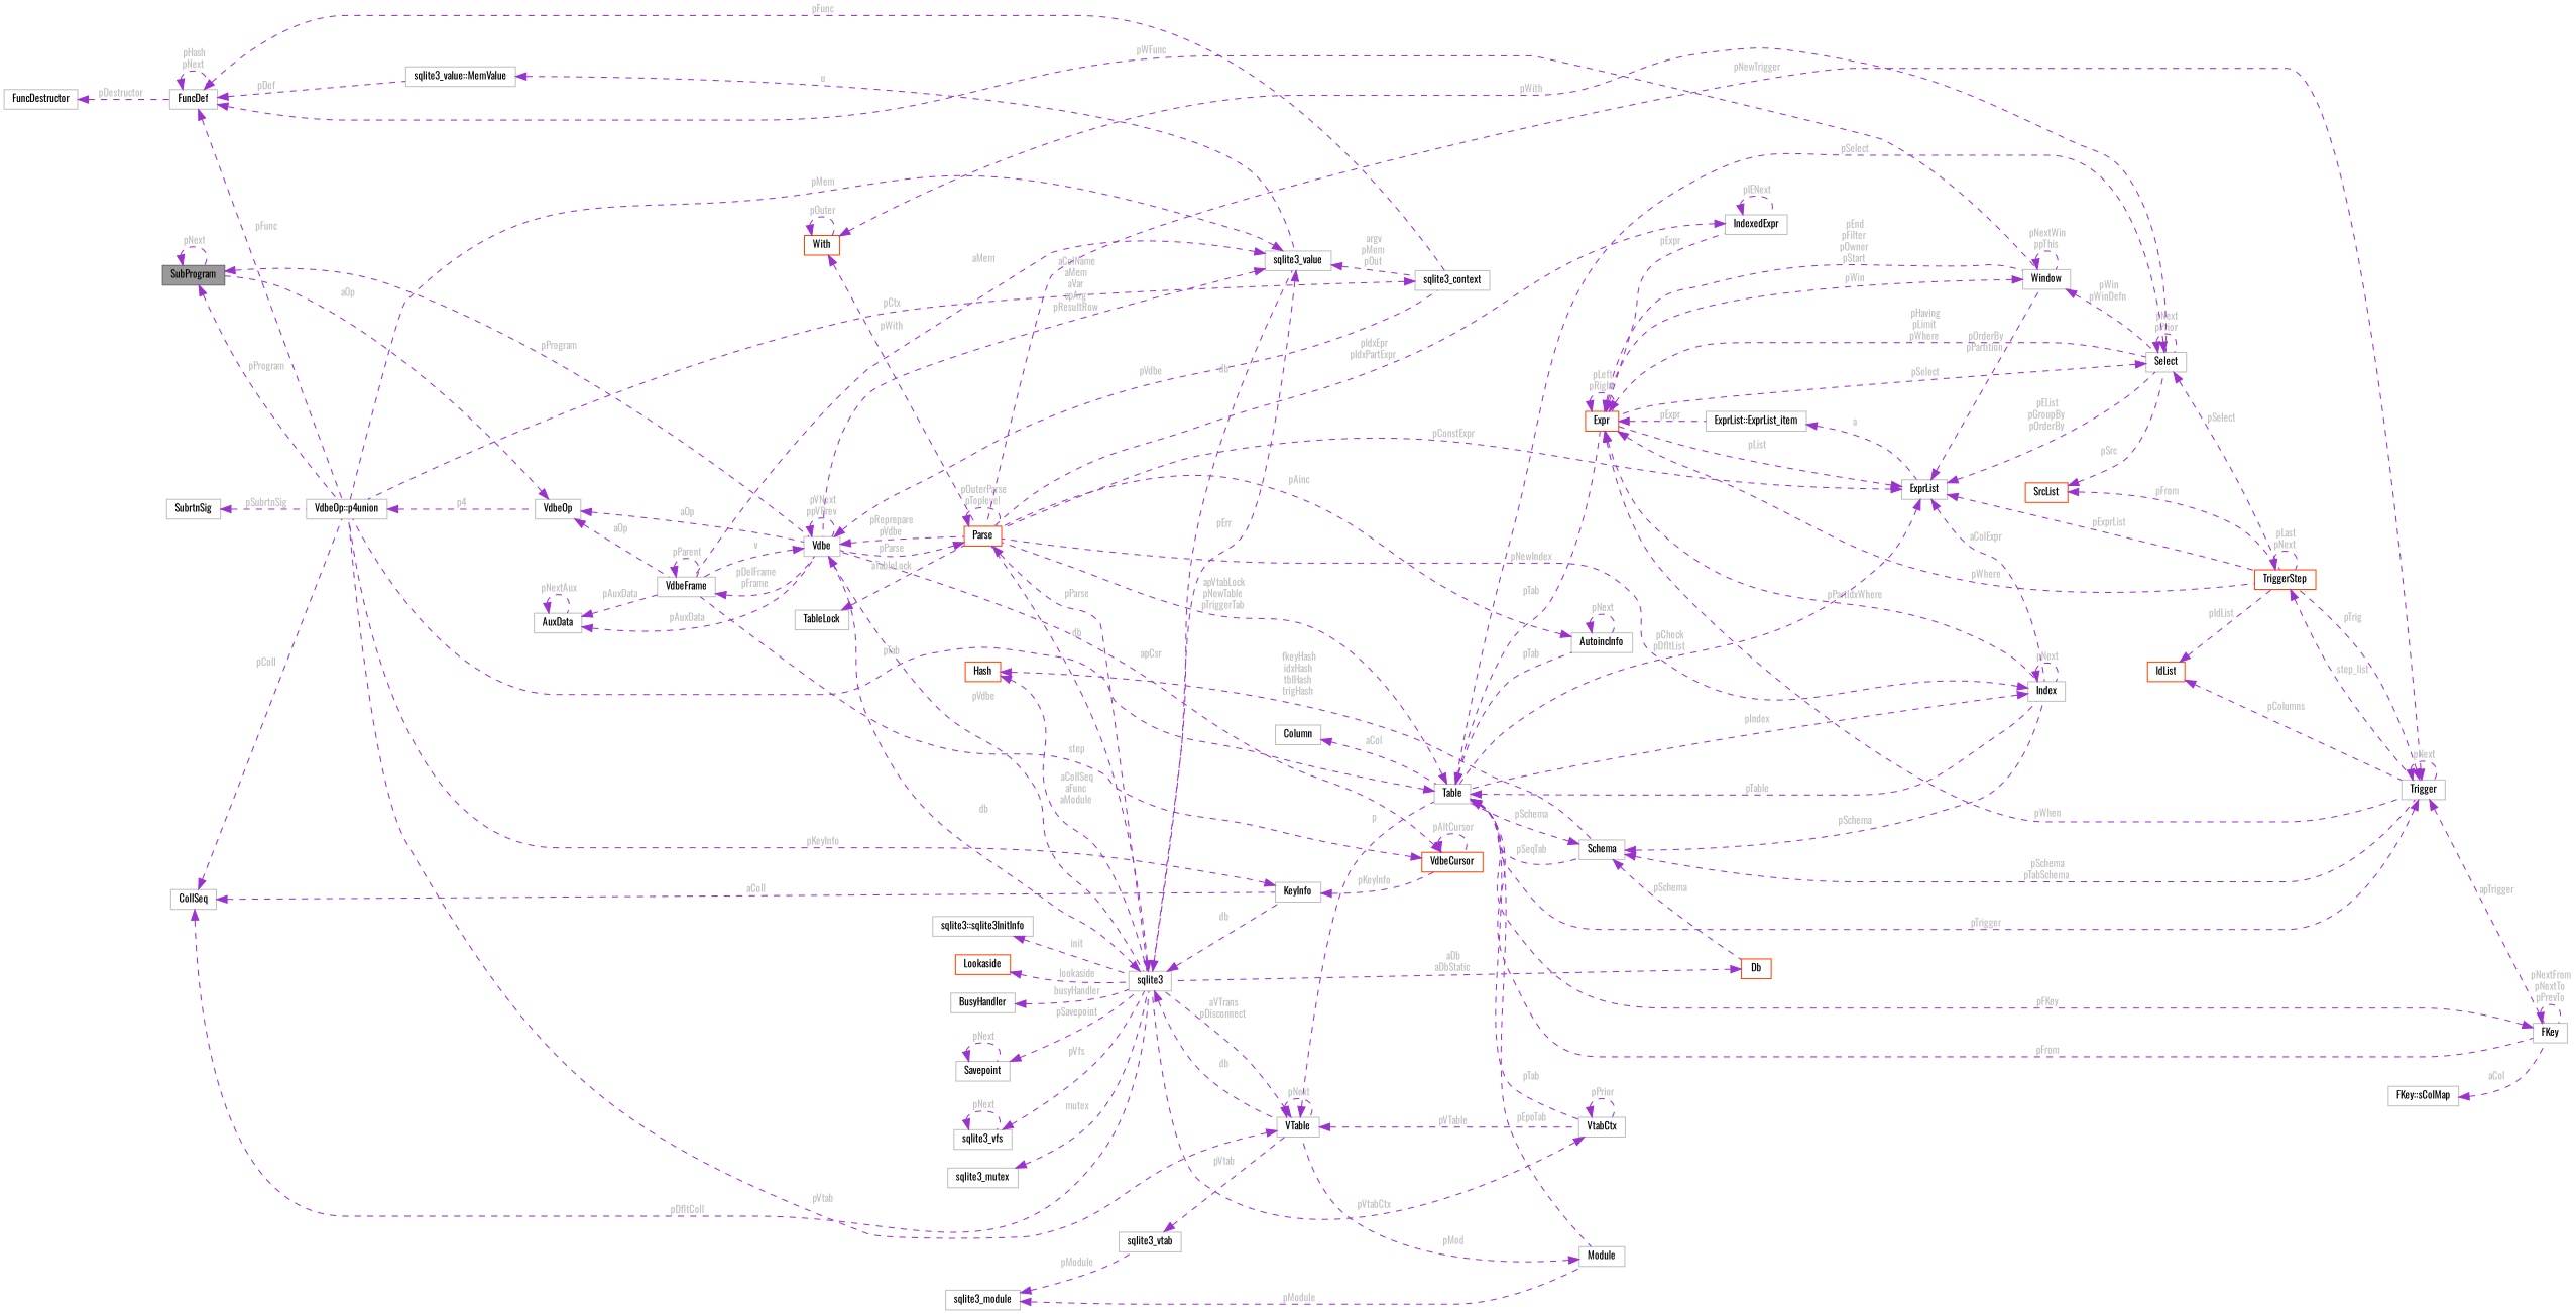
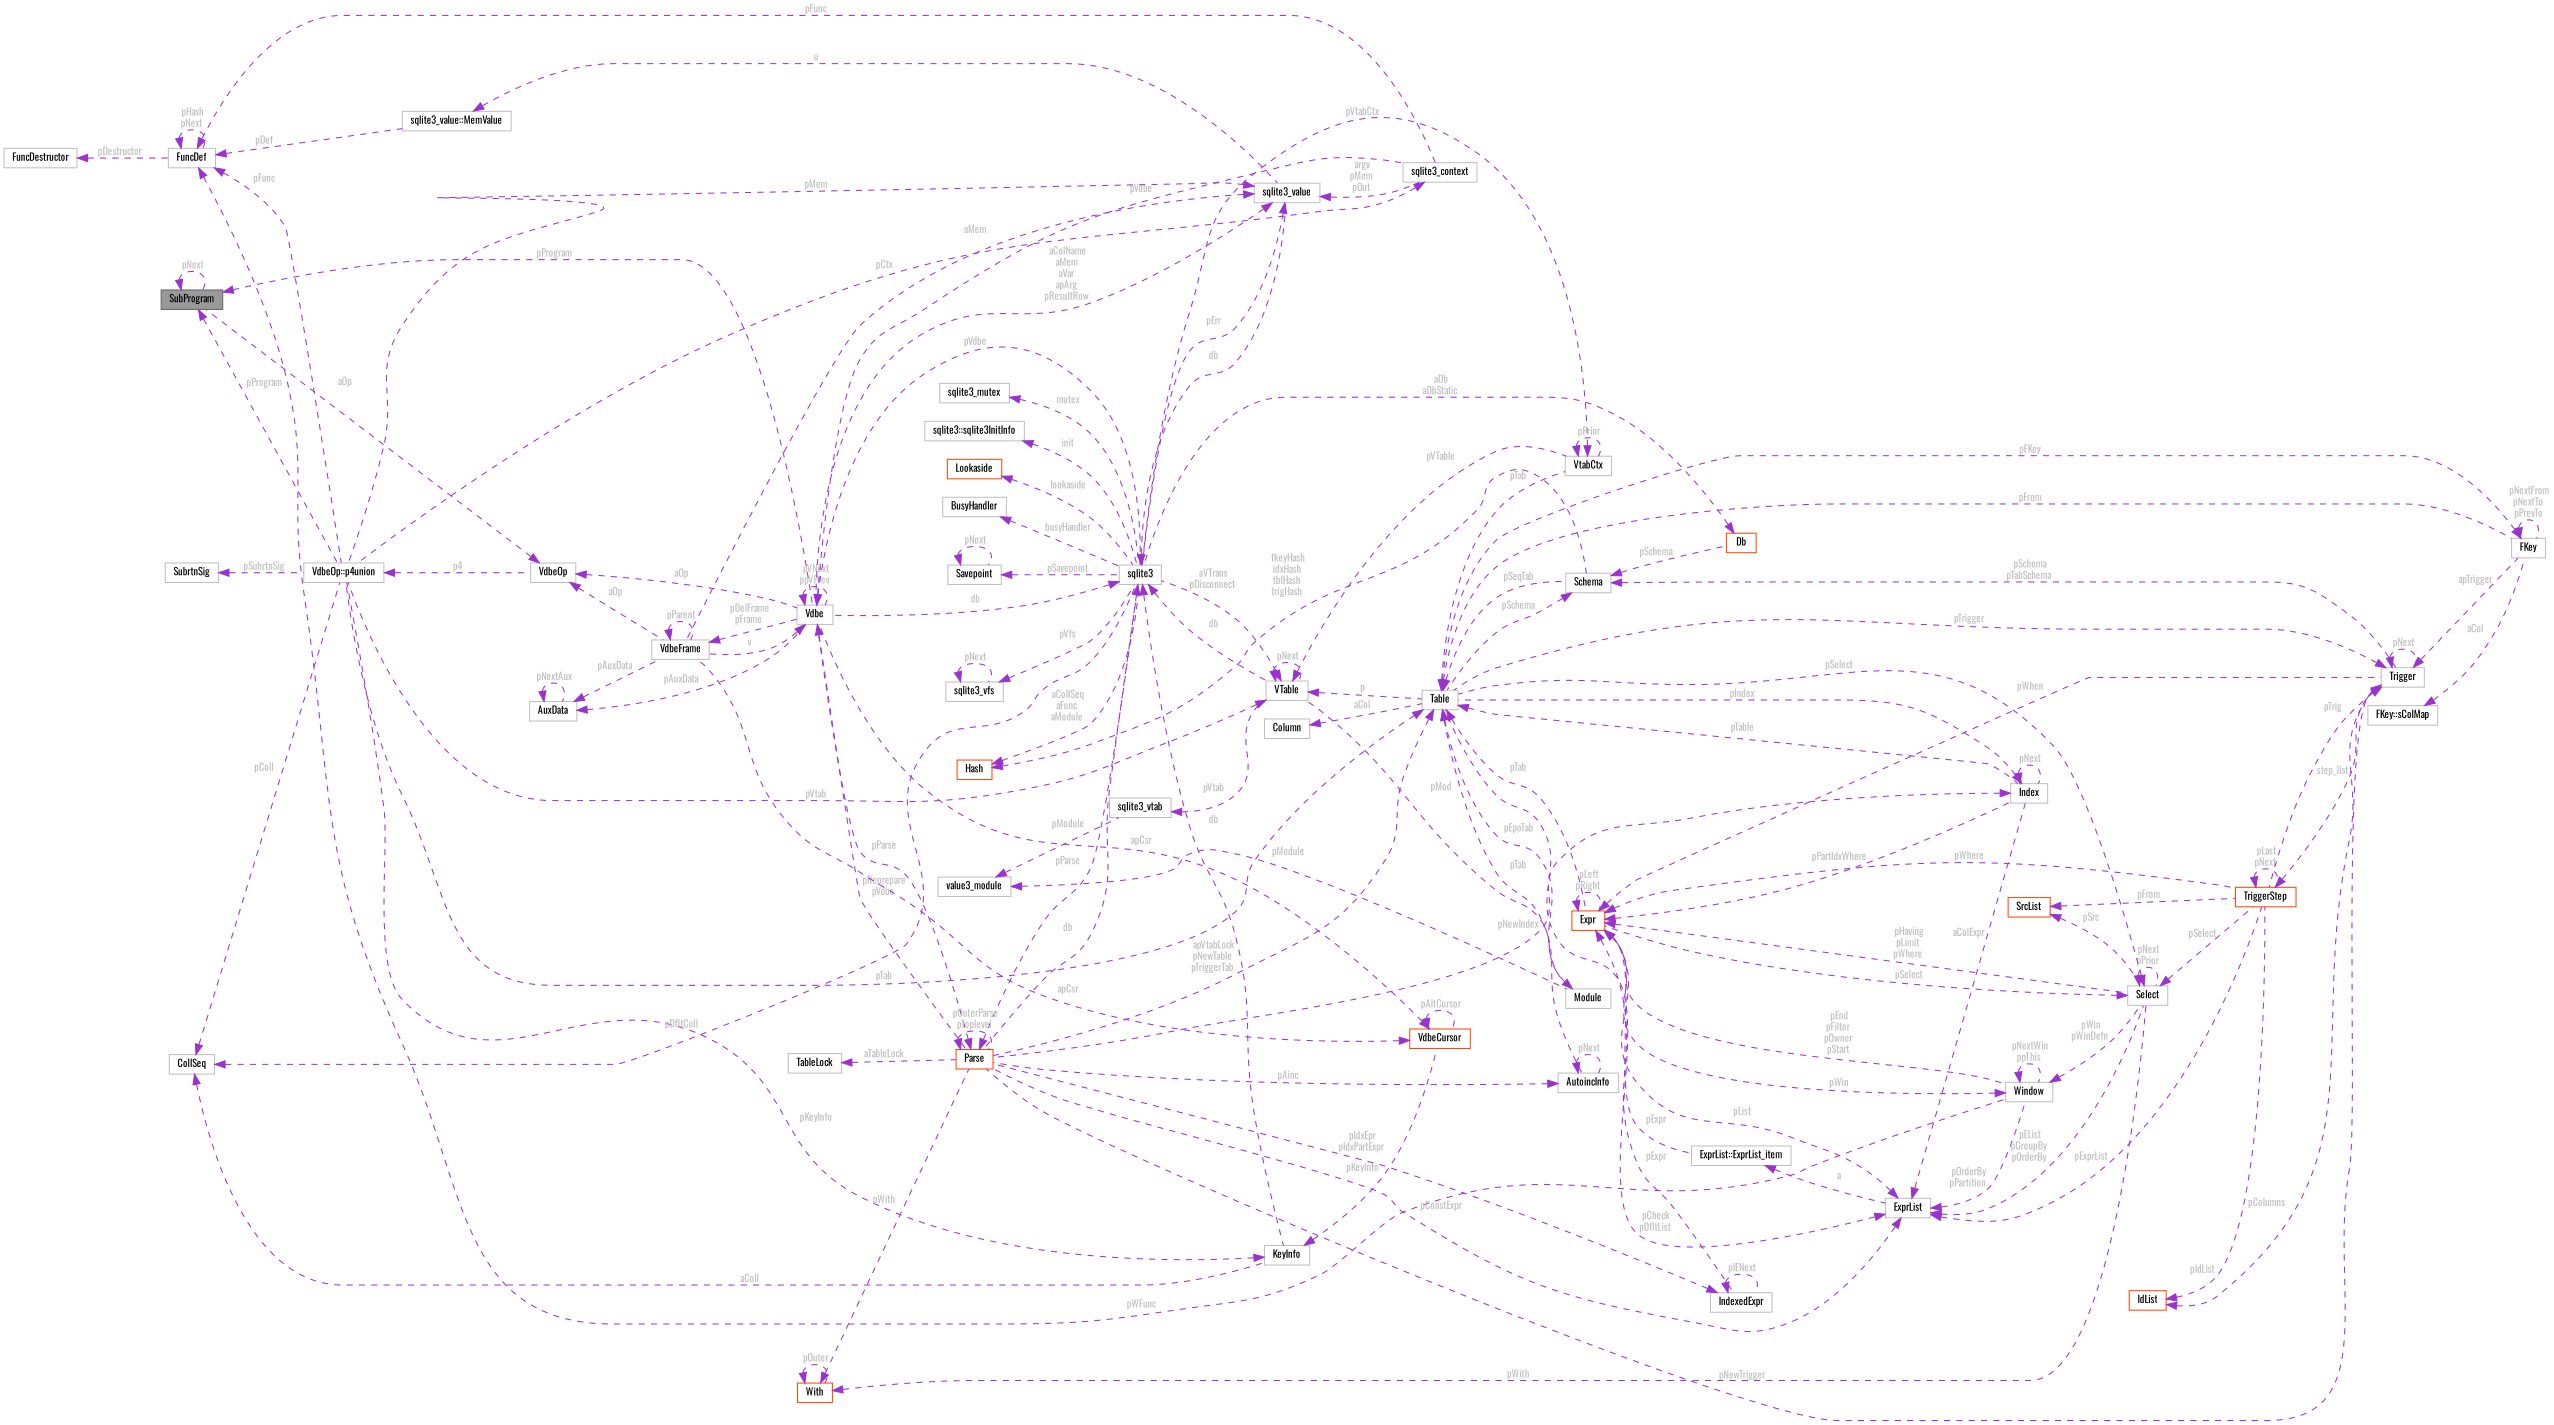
  digraph {
    fontname=Oswald
    rankdir=LR
    node [color=grey75 fillcolor=white fontname=Oswald fontsize=10 shape=box style=filled]
    edge [color=darkorchid3 dir=back fontcolor=grey fontname=Oswald fontsize=10 labelfontname=Helvetica labelfontsize=10 style=dashed]
    n1 [color=gray40 fillcolor=grey60 fontcolor=black height=0.2 label=SubProgram width=0.4]
    n2 [height=0.2 label="VdbeOp::p4union" width=0.4]
    n3 [height=0.2 label=Vdbe width=0.4]
    n4 [height=0.2 label=VdbeOp width=0.4]
    n5 [height=0.2 label=VdbeFrame width=0.4]
    n6 [height=0.2 label=sqlite3_context width=0.4]
    n7 [height=0.2 label=sqlite3 width=0.4]
    n8 [color=orangered height=0.2 label=Parse width=0.4]
    n9 [height=0.2 label=FuncDef width=0.4]
    n10 [height=0.2 label="sqlite3_value::MemValue" width=0.4]
    n11 [height=0.2 label=Window width=0.4]
    n12 [height=0.2 label=sqlite3_value width=0.4]
    n13 [color=orangered height=0.2 label=Expr width=0.4]
    n14 [height=0.2 label=Select width=0.4]
    n15 [height=0.2 label=FuncDestructor width=0.4]
    n16 [height=0.2 label=VTable width=0.4]
    n17 [height=0.2 label=KeyInfo width=0.4]
    n18 [height=0.2 label=Table width=0.4]
    n19 [height=0.2 label=VtabCtx width=0.4]
    n20 [color=orangered height=0.2 label=VdbeCursor width=0.4]
    n21 [height=0.2 label=sqlite3_vfs width=0.4]
    n22 [height=0.2 label=ExprList width=0.4]
    n23 [height=0.2 label=Index width=0.4]
    n24 [color=orangered height=0.2 label=TriggerStep width=0.4]
    n25 [height=0.2 label="ExprList::ExprList_item" width=0.4]
    n26 [height=0.2 label=Trigger width=0.4]
    n27 [height=0.2 label=IndexedExpr width=0.4]
    n28 [height=0.2 label=Schema width=0.4]
    n29 [height=0.2 label=FKey width=0.4]
    n30 [height=0.2 label=Module width=0.4]
    n31 [height=0.2 label=AutoincInfo width=0.4]
    n32 [color=orangered height=0.2 label=SrcList width=0.4]
    n33 [color=orangered height=0.2 label=With width=0.4]
    n34 [color=orangered height=0.2 label=Db width=0.4]
    n35 [height=0.2 label=Column width=0.4]
    n36 [color=orangered height=0.2 label=Hash width=0.4]
    n37 [color=orangered height=0.2 label=IdList width=0.4]
    n38 [height=0.2 label="FKey::sColMap" width=0.4]
-   n39 [height=0.2 label=sqlite3_module width=0.4]
+   n39 [height=0.2 label=value3_module width=0.4]
    n40 [height=0.2 label=sqlite3_vtab width=0.4]
    n41 [height=0.2 label=TableLock width=0.4]
    n42 [height=0.2 label=CollSeq width=0.4]
    n43 [height=0.2 label=AuxData width=0.4]
    n44 [height=0.2 label=sqlite3_mutex width=0.4]
    n45 [height=0.2 label="sqlite3::sqlite3InitInfo" width=0.4]
    n46 [color=orangered height=0.2 label=Lookaside width=0.4]
    n47 [height=0.2 label=BusyHandler width=0.4]
    n48 [height=0.2 label=Savepoint width=0.4]
    n49 [height=0.2 label=SubrtnSig width=0.4]
    n1 -> n1 [label=" pNext"]
    n1 -> n2 [label=" pProgram"]
    n1 -> n3 [label=" pProgram"]
    n2 -> n4 [label=" p4"]
    n3 -> n3 [label=" pVNext\nppVPrev"]
    n3 -> n5 [label=" v"]
    n3 -> n6 [label=" pVdbe"]
    n3 -> n7 [label=" pVdbe"]
    n3 -> n8 [label=" pReprepare\npVdbe"]
    n4 -> n1 [label=" aOp"]
    n4 -> n3 [label=" aOp"]
    n4 -> n5 [label=" aOp"]
    n5 -> n3 [label=" pDelFrame\npFrame"]
    n5 -> n5 [label=" pParent"]
    n6 -> n2 [label=" pCtx"]
    n7 -> n3 [label=" db"]
    n7 -> n8 [label=" db"]
    n7 -> n12 [label=" db"]
    n7 -> n16 [label=" db"]
    n7 -> n17 [label=" db"]
    n8 -> n3 [label=" pParse"]
    n8 -> n7 [label=" pParse"]
    n8 -> n8 [label=" pOuterParse\npToplevel"]
    n9 -> n2 [label=" pFunc"]
    n9 -> n6 [label=" pFunc"]
    n9 -> n9 [label=" pHash\npNext"]
    n9 -> n10 [label=" pDef"]
    n9 -> n11 [label=" pWFunc"]
    n10 -> n12 [label=" u"]
    n11 -> n11 [label=" pNextWin\nppThis"]
    n11 -> n13 [label=" pWin"]
    n11 -> n14 [label=" pWin\npWinDefn"]
    n12 -> n2 [label=" pMem"]
    n12 -> n3 [label=" aColName\naMem\naVar\napArg\npResultRow"]
    n12 -> n5 [label=" aMem"]
    n12 -> n6 [label=" argv\npMem\npOut"]
    n12 -> n7 [label=" pErr"]
    n13 -> n11 [label=" pEnd\npFilter\npOwner\npStart"]
    n13 -> n13 [label=" pLeft\npRight"]
    n13 -> n14 [label=" pHaving\npLimit\npWhere"]
    n13 -> n23 [label=" pPartIdxWhere"]
    n13 -> n24 [label=" pWhere"]
    n13 -> n25 [label=" pExpr"]
    n13 -> n26 [label=" pWhen"]
    n13 -> n27 [label=" pExpr"]
    n14 -> n13 [label=" pSelect"]
    n14 -> n14 [label=" pNext\npPrior"]
    n14 -> n18 [label=" pSelect"]
    n14 -> n24 [label=" pSelect"]
    n15 -> n9 [label=" pDestructor"]
    n16 -> n2 [label=" pVtab"]
    n16 -> n7 [label=" aVTrans\npDisconnect"]
    n16 -> n16 [label=" pNext"]
    n16 -> n18 [label=" p"]
    n16 -> n19 [label=" pVTable"]
    n17 -> n2 [label=" pKeyInfo"]
    n17 -> n20 [label=" pKeyInfo"]
    n18 -> n2 [label=" pTab"]
    n18 -> n8 [label=" apVtabLock\npNewTable\npTriggerTab"]
    n18 -> n13 [label=" pTab"]
    n18 -> n19 [label=" pTab"]
    n18 -> n23 [label=" pTable"]
    n18 -> n28 [label=" pSeqTab"]
    n18 -> n29 [label=" pFrom"]
    n18 -> n30 [label=" pEpoTab"]
    n18 -> n31 [label=" pTab"]
    n19 -> n7 [label=" pVtabCtx"]
    n19 -> n19 [label=" pPrior"]
    n20 -> n3 [label=" apCsr"]
-   n20 -> n5 [label=" step"]
+   n20 -> n5 [label=" apCsr"]
    n20 -> n20 [label=" pAltCursor"]
    n21 -> n7 [label=" pVfs"]
    n21 -> n21 [label=" pNext"]
    n22 -> n8 [label=" pConstExpr"]
    n22 -> n11 [label=" pOrderBy\npPartition"]
    n22 -> n13 [label=" pList"]
    n22 -> n14 [label=" pEList\npGroupBy\npOrderBy"]
    n22 -> n18 [label=" pCheck\npDfltList"]
    n22 -> n23 [label=" aColExpr"]
    n22 -> n24 [label=" pExprList"]
    n23 -> n8 [label=" pNewIndex"]
    n23 -> n18 [label=" pIndex"]
    n23 -> n23 [label=" pNext"]
    n24 -> n24 [label=" pLast\npNext"]
    n24 -> n26 [label=" step_list"]
    n25 -> n22 [label=" a"]
    n26 -> n8 [label=" pNewTrigger"]
    n26 -> n18 [label=" pTrigger"]
    n26 -> n24 [label=" pTrig"]
    n26 -> n26 [label=" pNext"]
    n26 -> n29 [label=" apTrigger"]
    n27 -> n8 [label=" pIdxEpr\npIdxPartExpr"]
    n27 -> n27 [label=" pIENext"]
    n28 -> n18 [label=" pSchema"]
-   n28 -> n23 [label=" pSchema"]
    n28 -> n26 [label=" pSchema\npTabSchema"]
    n28 -> n34 [label=" pSchema"]
    n29 -> n18 [label=" pFKey"]
    n29 -> n29 [label=" pNextFrom\npNextTo\npPrevTo"]
    n30 -> n16 [label=" pMod"]
    n31 -> n8 [label=" pAinc"]
    n31 -> n31 [label=" pNext"]
    n32 -> n14 [label=" pSrc"]
    n32 -> n24 [label=" pFrom"]
    n33 -> n8 [label=" pWith"]
    n33 -> n14 [label=" pWith"]
    n33 -> n33 [label=" pOuter"]
    n34 -> n7 [label=" aDb\naDbStatic"]
    n35 -> n18 [label=" aCol"]
    n36 -> n7 [label=" aCollSeq\naFunc\naModule"]
    n36 -> n28 [label=" fkeyHash\nidxHash\ntblHash\ntrigHash"]
    n37 -> n24 [label=" pIdList"]
    n37 -> n26 [label=" pColumns"]
    n38 -> n29 [label=" aCol"]
    n39 -> n30 [label=" pModule"]
    n39 -> n40 [label=" pModule"]
    n40 -> n16 [label=" pVtab"]
    n41 -> n8 [label=" aTableLock"]
    n42 -> n2 [label=" pColl"]
    n42 -> n7 [label=" pDfltColl"]
    n42 -> n17 [label=" aColl"]
    n43 -> n3 [label=" pAuxData"]
    n43 -> n5 [label=" pAuxData"]
    n43 -> n43 [label=" pNextAux"]
    n44 -> n7 [label=" mutex"]
    n45 -> n7 [label=" init"]
    n46 -> n7 [label=" lookaside"]
    n47 -> n7 [label=" busyHandler"]
    n48 -> n7 [label=" pSavepoint"]
    n48 -> n48 [label=" pNext"]
    n49 -> n2 [label=" pSubrtnSig"]
  }
